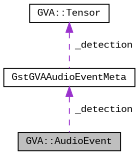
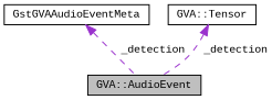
  digraph {
    fontname="Liberation Mono"
    node [color=black fillcolor=white fontname="Liberation Mono" fontsize=10 shape=record style=filled]
    edge [color=darkorchid3 dir=back fontname="Liberation Mono" fontsize=10 labelfontname=Helvetica labelfontsize=10 style=dashed]
    n1 [fillcolor=grey75 fontcolor=black height=0.2 label="GVA::AudioEvent" width=0.4]
    n2 [height=0.2 label=GstGVAAudioEventMeta width=0.4]
    n3 [height=0.2 label="GVA::Tensor" width=0.4]
    n2 -> n1 [label=" _detection"]
-   n3 -> n2 [label=" _detection"]
+   n3 -> n1 [label=" _detection"]
  }
